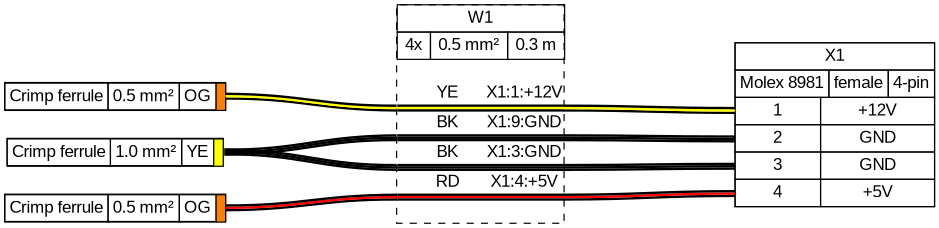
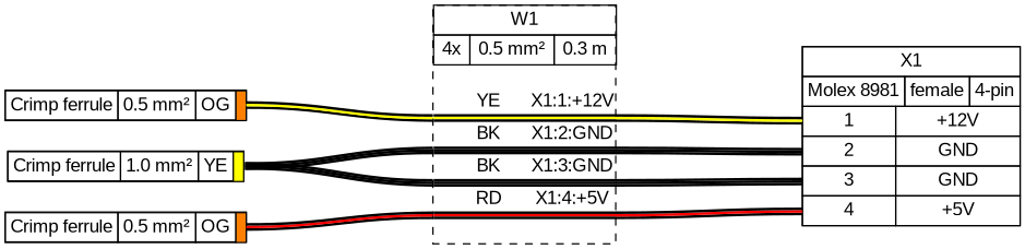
  graph {
    bgcolor="#FFFFFF"
    fontname=arial
    nodesep=0.33
    rankdir=LR
    ranksep=2
    node [fillcolor="#FFFFFF" fontname=arial margin=0 shape=box style=filled]
    edge [color="#000000:#000000:#000000" fontname=arial style=bold tailport=e]
    n1 [height=0 label=< <table border="0" cellspacing="0" cellpadding="0">  <tr><td>   <table border="0" cellspacing="0" cellpadding="3" cellborder="1"><tr>    <td balign="left">Crimp ferrule</td>    <td balign="left">0.5 mm²</td>    <td balign="left">OG</td>    <td balign="left" bgcolor="#FF8000" width="4"></td>   </tr></table>  </td></tr> </table> > width=0]
-   n2 [height=0 label=< <table border="0" cellspacing="0" cellpadding="0">  <tr><td>   <table border="0" cellspacing="0" cellpadding="3" cellborder="1"><tr>    <td balign="left">W1</td>   </tr></table>  </td></tr>  <tr><td>   <table border="0" cellspacing="0" cellpadding="3" cellborder="1"><tr>    <td balign="left">4x</td>    <td balign="left">0.5 mm²</td>    <td balign="left">0.3 m</td>   </tr></table>  </td></tr>  <tr><td>   <table border="0" cellspacing="0" cellborder="0">    <tr><td>&nbsp;</td></tr>    <tr>     <td></td>     <td>      YE     </td>     <td>X1:1:+12V</td>    </tr>    <tr>     <td colspan="3" border="0" cellspacing="0" cellpadding="0" port="w1" height="6">      <table cellspacing="0" cellborder="0" border="0">       <tr><td colspan="3" cellpadding="0" height="2" bgcolor="#000000" border="0"></td></tr>       <tr><td colspan="3" cellpadding="0" height="2" bgcolor="#ffff00" border="0"></td></tr>       <tr><td colspan="3" cellpadding="0" height="2" bgcolor="#000000" border="0"></td></tr>      </table>     </td>    </tr>    <tr>     <td></td>     <td>      BK     </td>     <td>X1:9:GND</td>    </tr>    <tr>     <td colspan="3" border="0" cellspacing="0" cellpadding="0" port="w2" height="6">      <table cellspacing="0" cellborder="0" border="0">       <tr><td colspan="3" cellpadding="0" height="2" bgcolor="#000000" border="0"></td></tr>       <tr><td colspan="3" cellpadding="0" height="2" bgcolor="#000000" border="0"></td></tr>       <tr><td colspan="3" cellpadding="0" height="2" bgcolor="#000000" border="0"></td></tr>      </table>     </td>    </tr>    <tr>     <td></td>     <td>      BK     </td>     <td>X1:3:GND</td>    </tr>    <tr>     <td colspan="3" border="0" cellspacing="0" cellpadding="0" port="w3" height="6">      <table cellspacing="0" cellborder="0" border="0">       <tr><td colspan="3" cellpadding="0" height="2" bgcolor="#000000" border="0"></td></tr>       <tr><td colspan="3" cellpadding="0" height="2" bgcolor="#000000" border="0"></td></tr>       <tr><td colspan="3" cellpadding="0" height="2" bgcolor="#000000" border="0"></td></tr>      </table>     </td>    </tr>    <tr>     <td></td>     <td>      RD     </td>     <td>X1:4:+5V</td>    </tr>    <tr>     <td colspan="3" border="0" cellspacing="0" cellpadding="0" port="w4" height="6">      <table cellspacing="0" cellborder="0" border="0">       <tr><td colspan="3" cellpadding="0" height="2" bgcolor="#000000" border="0"></td></tr>       <tr><td colspan="3" cellpadding="0" height="2" bgcolor="#ff0000" border="0"></td></tr>       <tr><td colspan="3" cellpadding="0" height="2" bgcolor="#000000" border="0"></td></tr>      </table>     </td>    </tr>    <tr><td>&nbsp;</td></tr>   </table>  </td></tr> </table> > style="filled,dashed" width=0]
+   n2 [height=0 label=< <table border="0" cellspacing="0" cellpadding="0">  <tr><td>   <table border="0" cellspacing="0" cellpadding="3" cellborder="1"><tr>    <td balign="left">W1</td>   </tr></table>  </td></tr>  <tr><td>   <table border="0" cellspacing="0" cellpadding="3" cellborder="1"><tr>    <td balign="left">4x</td>    <td balign="left">0.5 mm²</td>    <td balign="left">0.3 m</td>   </tr></table>  </td></tr>  <tr><td>   <table border="0" cellspacing="0" cellborder="0">    <tr><td>&nbsp;</td></tr>    <tr>     <td></td>     <td>      YE     </td>     <td>X1:1:+12V</td>    </tr>    <tr>     <td colspan="3" border="0" cellspacing="0" cellpadding="0" port="w1" height="6">      <table cellspacing="0" cellborder="0" border="0">       <tr><td colspan="3" cellpadding="0" height="2" bgcolor="#000000" border="0"></td></tr>       <tr><td colspan="3" cellpadding="0" height="2" bgcolor="#ffff00" border="0"></td></tr>       <tr><td colspan="3" cellpadding="0" height="2" bgcolor="#000000" border="0"></td></tr>      </table>     </td>    </tr>    <tr>     <td></td>     <td>      BK     </td>     <td>X1:2:GND</td>    </tr>    <tr>     <td colspan="3" border="0" cellspacing="0" cellpadding="0" port="w2" height="6">      <table cellspacing="0" cellborder="0" border="0">       <tr><td colspan="3" cellpadding="0" height="2" bgcolor="#000000" border="0"></td></tr>       <tr><td colspan="3" cellpadding="0" height="2" bgcolor="#000000" border="0"></td></tr>       <tr><td colspan="3" cellpadding="0" height="2" bgcolor="#000000" border="0"></td></tr>      </table>     </td>    </tr>    <tr>     <td></td>     <td>      BK     </td>     <td>X1:3:GND</td>    </tr>    <tr>     <td colspan="3" border="0" cellspacing="0" cellpadding="0" port="w3" height="6">      <table cellspacing="0" cellborder="0" border="0">       <tr><td colspan="3" cellpadding="0" height="2" bgcolor="#000000" border="0"></td></tr>       <tr><td colspan="3" cellpadding="0" height="2" bgcolor="#000000" border="0"></td></tr>       <tr><td colspan="3" cellpadding="0" height="2" bgcolor="#000000" border="0"></td></tr>      </table>     </td>    </tr>    <tr>     <td></td>     <td>      RD     </td>     <td>X1:4:+5V</td>    </tr>    <tr>     <td colspan="3" border="0" cellspacing="0" cellpadding="0" port="w4" height="6">      <table cellspacing="0" cellborder="0" border="0">       <tr><td colspan="3" cellpadding="0" height="2" bgcolor="#000000" border="0"></td></tr>       <tr><td colspan="3" cellpadding="0" height="2" bgcolor="#ff0000" border="0"></td></tr>       <tr><td colspan="3" cellpadding="0" height="2" bgcolor="#000000" border="0"></td></tr>      </table>     </td>    </tr>    <tr><td>&nbsp;</td></tr>   </table>  </td></tr> </table> > style="filled,dashed" width=0]
    n3 [height=0 label=< <table border="0" cellspacing="0" cellpadding="0">  <tr><td>   <table border="0" cellspacing="0" cellpadding="3" cellborder="1"><tr>    <td balign="left">Crimp ferrule</td>    <td balign="left">1.0 mm²</td>    <td balign="left">YE</td>    <td balign="left" bgcolor="#FFFF00" width="4"></td>   </tr></table>  </td></tr> </table> > width=0]
    n4 [height=0 label=< <table border="0" cellspacing="0" cellpadding="0">  <tr><td>   <table border="0" cellspacing="0" cellpadding="3" cellborder="1"><tr>    <td balign="left">Crimp ferrule</td>    <td balign="left">0.5 mm²</td>    <td balign="left">OG</td>    <td balign="left" bgcolor="#FF8000" width="4"></td>   </tr></table>  </td></tr> </table> > width=0]
    n5 [height=0 label=< <table border="0" cellspacing="0" cellpadding="0">  <tr><td>   <table border="0" cellspacing="0" cellpadding="3" cellborder="1"><tr>    <td balign="left">X1</td>   </tr></table>  </td></tr>  <tr><td>   <table border="0" cellspacing="0" cellpadding="3" cellborder="1"><tr>    <td balign="left">Molex 8981</td>    <td balign="left">female</td>    <td balign="left">4-pin</td>   </tr></table>  </td></tr>  <tr><td>   <table border="0" cellspacing="0" cellpadding="3" cellborder="1">    <tr>     <td port="p1l">1</td>     <td>+12V</td>    </tr>    <tr>     <td port="p2l">2</td>     <td>GND</td>    </tr>    <tr>     <td port="p3l">3</td>     <td>GND</td>    </tr>    <tr>     <td port="p4l">4</td>     <td>+5V</td>    </tr>   </table>  </td></tr> </table> > width=0]
    n1 -- n2 [color="#000000:#ffff00:#000000" headport="w1:w"]
    n2 -- n5 [color="#000000:#ffff00:#000000" headport="p1l:w" tailport="w1:e"]
    n2 -- n5 [headport="p2l:w" tailport="w2:e"]
    n2 -- n5 [headport="p3l:w" tailport="w3:e"]
    n2 -- n5 [color="#000000:#ff0000:#000000" headport="p4l:w" tailport="w4:e"]
    n3 -- n2 [headport="w2:w"]
    n3 -- n2 [headport="w3:w"]
    n4 -- n2 [color="#000000:#ff0000:#000000" headport="w4:w"]
  }
